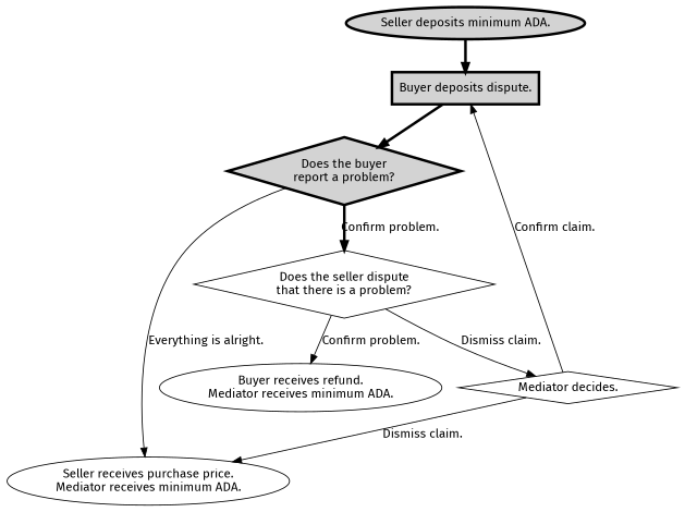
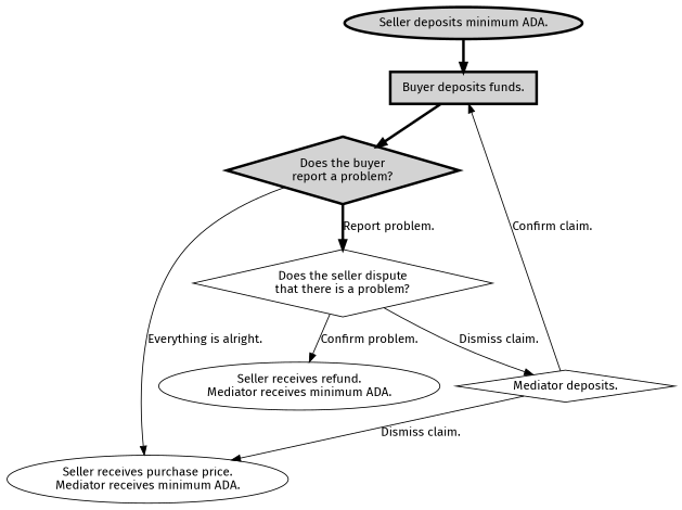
  digraph {
    fontname="Fira Sans"
    node [fontname="Fira Sans" shape=oval]
    edge [fontname="Fira Sans"]
    n1 [fillcolor=lightgray label="Seller deposits minimum ADA." penwidth=3 style=filled]
-   n2 [fillcolor=lightgray label="Buyer deposits dispute." penwidth=3 shape=rectangle style=filled]
+   n2 [fillcolor=lightgray label="Buyer deposits funds." penwidth=3 shape=rectangle style=filled]
    n3 [fillcolor=lightgray label="Does the buyer\nreport a problem?" penwidth=3 shape=diamond style=filled]
    n4 [label="Does the seller dispute\nthat there is a problem?" shape=diamond]
    n5 [label="Seller receives purchase price.\nMediator receives minimum ADA."]
-   n6 [label="Mediator decides." shape=diamond]
-   n7 [label="Buyer receives refund.\nMediator receives minimum ADA."]
+   n6 [label="Mediator deposits." shape=diamond]
+   n7 [label="Seller receives refund.\nMediator receives minimum ADA."]
    n1 -> n2 [penwidth=3]
    n2 -> n3 [penwidth=3]
-   n3 -> n4 [label="Confirm problem." penwidth=3]
+   n3 -> n4 [label="Report problem." penwidth=3]
    n3 -> n5 [label="Everything is alright."]
    n4 -> n6 [label="Dismiss claim."]
    n4 -> n7 [label="Confirm problem."]
    n6 -> n2 [label="Confirm claim."]
    n6 -> n5 [label="Dismiss claim."]
  }
